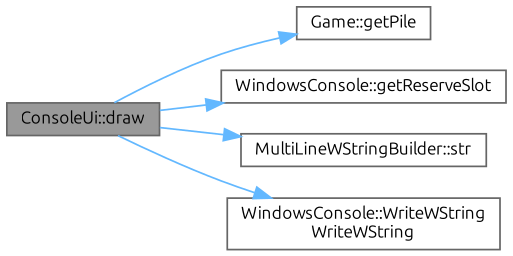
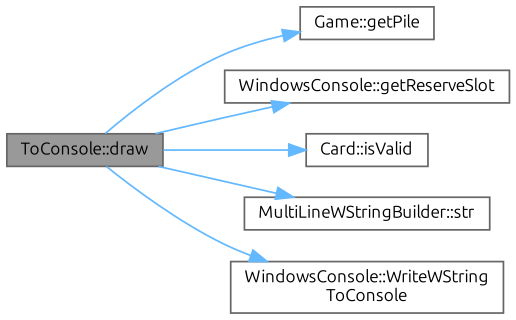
  digraph {
    fontname=Ubuntu
    rankdir=LR
    node [color=grey40 fillcolor=white fontname=Ubuntu fontsize=10 shape=box style=filled]
    edge [color=steelblue1 fontname=Ubuntu fontsize=10 labelfontname=Helvetica labelfontsize=10 style=solid]
-   n1 [color=gray40 fillcolor=grey60 fontcolor=black height=0.2 label="ConsoleUi::draw" width=0.4]
+   n1 [color=gray40 fillcolor=grey60 fontcolor=black height=0.2 label="ToConsole::draw" width=0.4]
    n2 [height=0.2 label="Game::getPile" width=0.4]
    n3 [height=0.2 label="WindowsConsole::getReserveSlot" width=0.4]
+   n4 [height=0.2 label="Card::isValid" width=0.4]
    n5 [height=0.2 label="MultiLineWStringBuilder::str" width=0.4]
-   n6 [height=0.2 label="WindowsConsole::WriteWString\lWriteWString" width=0.4]
+   n6 [height=0.2 label="WindowsConsole::WriteWString\lToConsole" width=0.4]
    n1 -> n2
    n1 -> n3
+   n1 -> n4
    n1 -> n5
    n1 -> n6
  }
